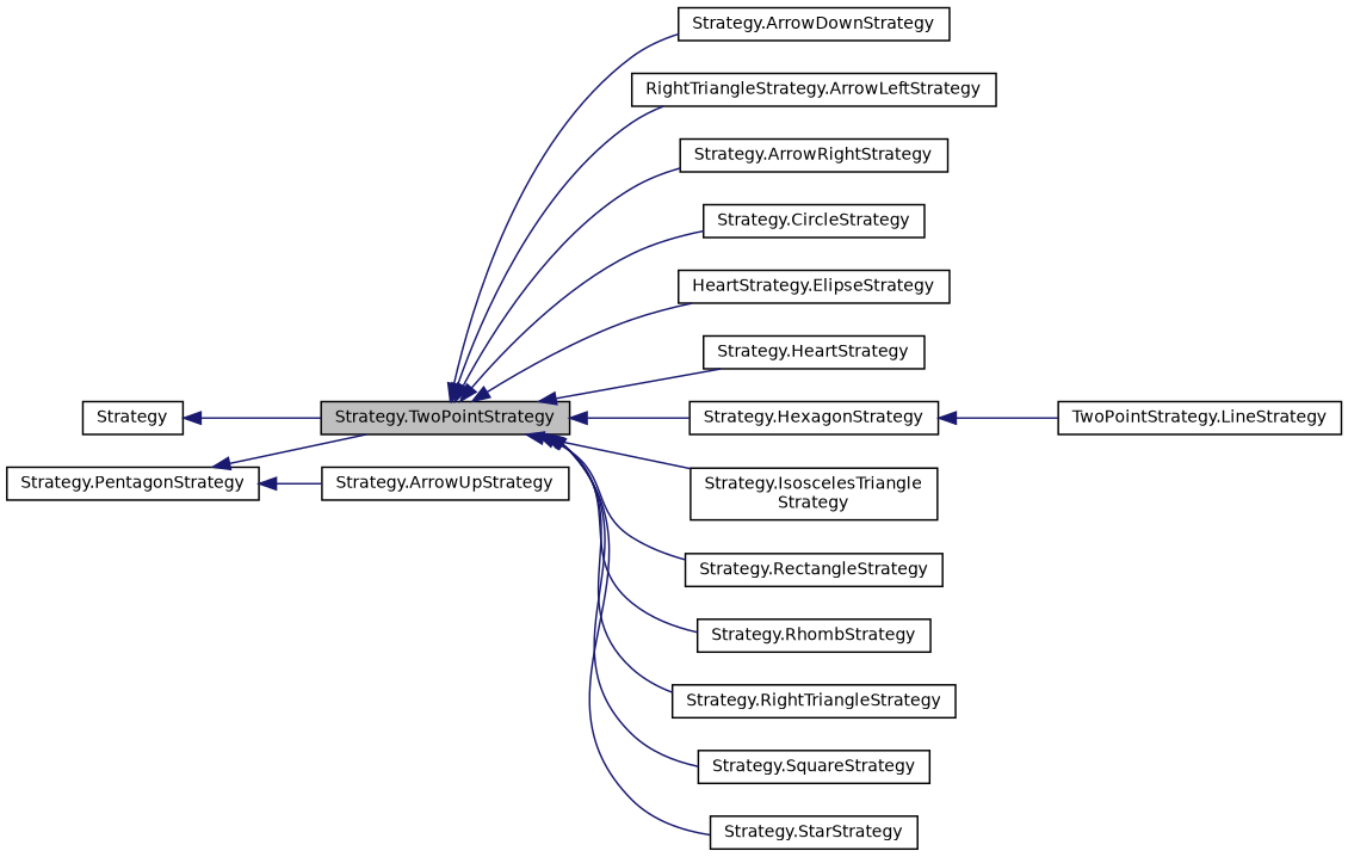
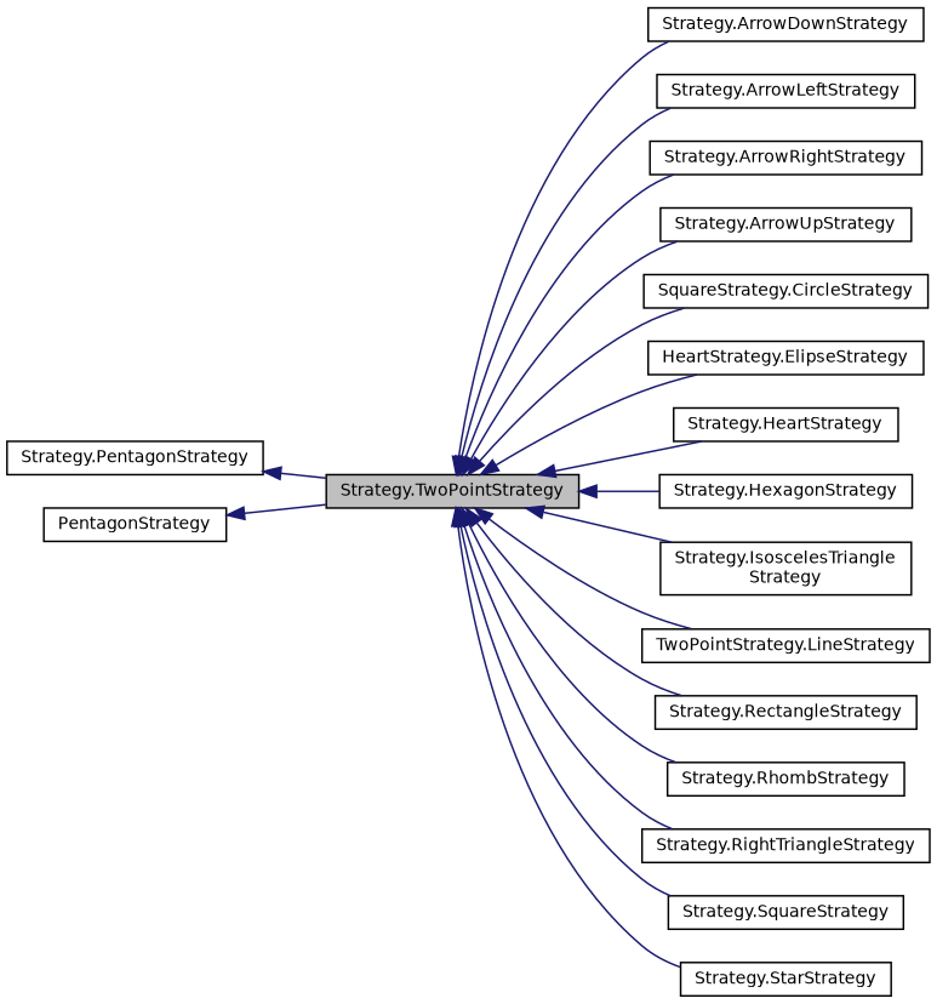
  digraph {
    rankdir=LR
    node [color=black fillcolor=white fontname=Helvetica fontsize=10 shape=record style=filled]
    edge [color=midnightblue dir=back fontname=Helvetica fontsize=10 labelfontname=Helvetica labelfontsize=10 style=solid]
    n1 [fillcolor=grey75 fontcolor=black height=0.2 label="Strategy.TwoPointStrategy" width=0.4]
    n2 [height=0.2 label="Strategy.ArrowDownStrategy" width=0.4]
-   n3 [height=0.2 label="RightTriangleStrategy.ArrowLeftStrategy" width=0.4]
+   n3 [height=0.2 label="Strategy.ArrowLeftStrategy" width=0.4]
    n4 [height=0.2 label="Strategy.ArrowRightStrategy" width=0.4]
    n5 [height=0.2 label="Strategy.ArrowUpStrategy" width=0.4]
-   n6 [height=0.2 label="Strategy.CircleStrategy" width=0.4]
+   n6 [height=0.2 label="SquareStrategy.CircleStrategy" width=0.4]
    n7 [height=0.2 label="HeartStrategy.ElipseStrategy" width=0.4]
    n8 [height=0.2 label="Strategy.HeartStrategy" width=0.4]
    n9 [height=0.2 label="Strategy.HexagonStrategy" width=0.4]
    n10 [height=0.2 label="Strategy.IsoscelesTriangle\lStrategy" width=0.4]
    n11 [height=0.2 label="TwoPointStrategy.LineStrategy" width=0.4]
    n12 [height=0.2 label="Strategy.RectangleStrategy" width=0.4]
    n13 [height=0.2 label="Strategy.RhombStrategy" width=0.4]
    n14 [height=0.2 label="Strategy.RightTriangleStrategy" width=0.4]
    n15 [height=0.2 label="Strategy.SquareStrategy" width=0.4]
    n16 [height=0.2 label="Strategy.StarStrategy" width=0.4]
    n17 [height=0.2 label="Strategy.PentagonStrategy" width=0.4]
-   n18 [height=0.2 label=Strategy width=0.4]
+   n18 [height=0.2 label=PentagonStrategy width=0.4]
    n1 -> n2
    n1 -> n3
    n1 -> n4
-   n17 -> n5
+   n1 -> n5
    n1 -> n6
    n1 -> n7
    n1 -> n8
    n1 -> n9
    n1 -> n10
-   n9 -> n11
+   n1 -> n11
    n1 -> n12
    n1 -> n13
    n1 -> n14
    n1 -> n15
    n1 -> n16
    n17 -> n1
    n18 -> n1
  }
